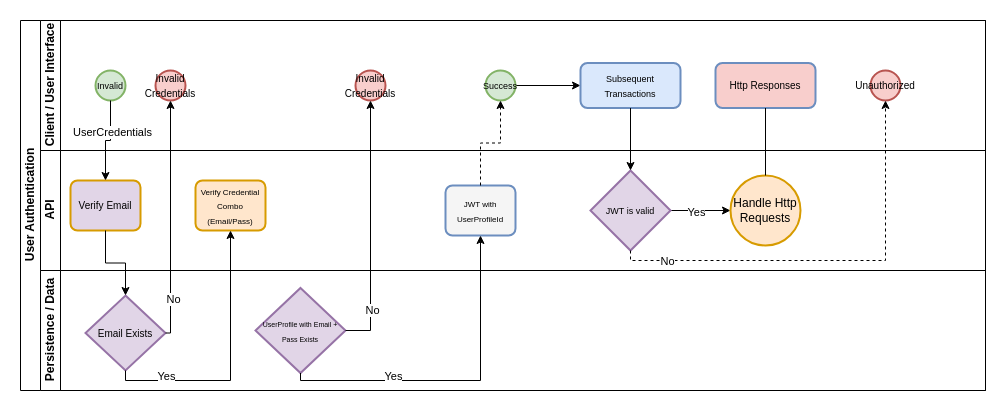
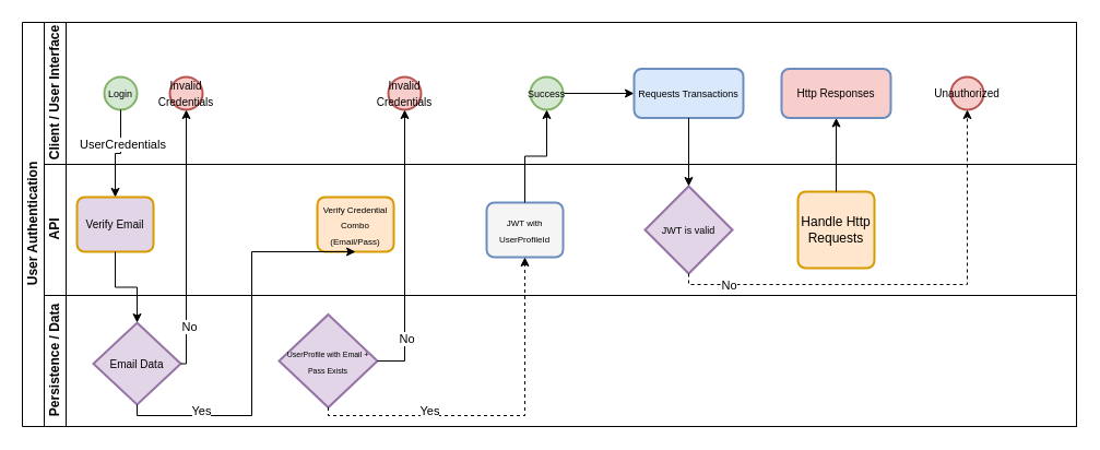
  <mxCell id="0" />
  <mxCell id="1" parent="0" />
  <mxCell id="2" value="User Authentication" style="swimlane;childLayout=stackLayout;resizeParent=1;resizeParentMax=0;horizontal=0;startSize=20;horizontalStack=0;html=1;" vertex="1" parent="1"><mxGeometry x="20" y="20" width="965" height="370" as="geometry" /></mxCell>
  <mxCell id="3" value="Client / User Interface" style="swimlane;startSize=20;horizontal=0;html=1;" vertex="1" parent="2"><mxGeometry x="20" width="945" height="130" as="geometry" /></mxCell>
  <mxCell id="4" style="edgeStyle=orthogonalEdgeStyle;rounded=0;orthogonalLoop=1;jettySize=auto;html=1;" edge="1" parent="3" source="5" target="9"><mxGeometry relative="1" as="geometry" /></mxCell>
  <mxCell id="5" value="&lt;font style=&quot;font-size: 9px;&quot;&gt;Success&lt;/font&gt;" style="strokeWidth=2;html=1;shape=mxgraph.flowchart.start_2;whiteSpace=wrap;fillColor=#d5e8d4;strokeColor=#82b366;" vertex="1" parent="3"><mxGeometry x="445" y="50" width="30" height="30" as="geometry" /></mxCell>
  <mxCell id="6" value="&lt;font size=&quot;1&quot;&gt;Invalid Credentials&lt;/font&gt;" style="strokeWidth=2;html=1;shape=mxgraph.flowchart.start_2;whiteSpace=wrap;fillColor=#f8cecc;strokeColor=#b85450;" vertex="1" parent="3"><mxGeometry x="115" y="50" width="30" height="30" as="geometry" /></mxCell>
  <mxCell id="7" value="&lt;font size=&quot;1&quot;&gt;Invalid Credentials&lt;/font&gt;" style="strokeWidth=2;html=1;shape=mxgraph.flowchart.start_2;whiteSpace=wrap;fillColor=#f8cecc;strokeColor=#b85450;" vertex="1" parent="3"><mxGeometry x="315" y="50" width="30" height="30" as="geometry" /></mxCell>
- <mxCell id="8" value="&lt;font style=&quot;font-size: 9px;&quot;&gt;Invalid&lt;/font&gt;" style="strokeWidth=2;html=1;shape=mxgraph.flowchart.start_2;whiteSpace=wrap;fillColor=#d5e8d4;strokeColor=#82b366;" vertex="1" parent="3"><mxGeometry x="55" y="50" width="30" height="30" as="geometry" /></mxCell>
- <mxCell id="9" value="&lt;font style=&quot;font-size: 9px;&quot;&gt;Subsequent Transactions&lt;/font&gt;" style="rounded=1;whiteSpace=wrap;html=1;absoluteArcSize=1;arcSize=14;strokeWidth=2;fillColor=#dae8fc;strokeColor=#6c8ebf;" vertex="1" parent="3"><mxGeometry x="540" y="42.5" width="100" height="45" as="geometry" /></mxCell>
+ <mxCell id="8" value="&lt;font style=&quot;font-size: 9px;&quot;&gt;Login&lt;/font&gt;" style="strokeWidth=2;html=1;shape=mxgraph.flowchart.start_2;whiteSpace=wrap;fillColor=#d5e8d4;strokeColor=#82b366;" vertex="1" parent="3"><mxGeometry x="55" y="50" width="30" height="30" as="geometry" /></mxCell>
+ <mxCell id="9" value="&lt;font style=&quot;font-size: 9px;&quot;&gt;Requests Transactions&lt;/font&gt;" style="rounded=1;whiteSpace=wrap;html=1;absoluteArcSize=1;arcSize=14;strokeWidth=2;fillColor=#dae8fc;strokeColor=#6c8ebf;" vertex="1" parent="3"><mxGeometry x="540" y="42.5" width="100" height="45" as="geometry" /></mxCell>
  <mxCell id="10" value="&lt;font size=&quot;1&quot;&gt;Http Responses&lt;/font&gt;" style="rounded=1;whiteSpace=wrap;html=1;absoluteArcSize=1;arcSize=14;strokeWidth=2;fillColor=#f8cecc;strokeColor=#6c8ebf;" vertex="1" parent="3"><mxGeometry x="675" y="42.5" width="100" height="45" as="geometry" /></mxCell>
  <mxCell id="11" value="&lt;font size=&quot;1&quot;&gt;Unauthorized&lt;/font&gt;" style="strokeWidth=2;html=1;shape=mxgraph.flowchart.start_2;whiteSpace=wrap;fillColor=#f8cecc;strokeColor=#b85450;" vertex="1" parent="3"><mxGeometry x="830" y="50" width="30" height="30" as="geometry" /></mxCell>
  <mxCell id="12" value="API" style="swimlane;startSize=20;horizontal=0;html=1;" vertex="1" parent="2"><mxGeometry x="20" y="130" width="945" height="120" as="geometry" /></mxCell>
  <mxCell id="13" value="&lt;font size=&quot;1&quot;&gt;Verify Email&lt;/font&gt;" style="rounded=1;whiteSpace=wrap;html=1;absoluteArcSize=1;arcSize=14;strokeWidth=2;fillColor=#e1d5e7;strokeColor=#d79b00;" vertex="1" parent="12"><mxGeometry x="30" y="30" width="70" height="50" as="geometry" /></mxCell>
- <mxCell id="14" value="&lt;font style=&quot;font-size: 8px;&quot;&gt;Verify Credential Combo (Email/Pass)&lt;/font&gt;" style="rounded=1;whiteSpace=wrap;html=1;absoluteArcSize=1;arcSize=14;strokeWidth=2;fillColor=#ffe6cc;strokeColor=#d79b00;" vertex="1" parent="12"><mxGeometry x="155" y="30" width="70" height="50" as="geometry" /></mxCell>
+ <mxCell id="14" value="&lt;font style=&quot;font-size: 8px;&quot;&gt;Verify Credential Combo (Email/Pass)&lt;/font&gt;" style="rounded=1;whiteSpace=wrap;html=1;absoluteArcSize=1;arcSize=14;strokeWidth=2;fillColor=#ffe6cc;strokeColor=#d79b00;" vertex="1" parent="12"><mxGeometry x="250" y="30" width="70" height="50" as="geometry" /></mxCell>
  <mxCell id="15" value="&lt;font style=&quot;font-size: 8px;&quot;&gt;JWT with UserProfileId&lt;/font&gt;" style="rounded=1;whiteSpace=wrap;html=1;absoluteArcSize=1;arcSize=14;strokeWidth=2;fillColor=#f5f5f5;strokeColor=#6c8ebf;" vertex="1" parent="12"><mxGeometry x="405" y="35" width="70" height="50" as="geometry" /></mxCell>
- <mxCell id="16" style="edgeStyle=orthogonalEdgeStyle;rounded=0;orthogonalLoop=1;jettySize=auto;html=1;entryX=0;entryY=0.5;entryDx=0;entryDy=0;" edge="1" parent="12" source="18" target="19"><mxGeometry relative="1" as="geometry" /></mxCell>
- <mxCell id="17" value="Yes" style="edgeLabel;html=1;align=center;verticalAlign=middle;resizable=0;points=[];" vertex="1" connectable="0" parent="16"><mxGeometry x="-0.18" y="-1" relative="1" as="geometry"><mxPoint as="offset" /></mxGeometry></mxCell>
  <mxCell id="18" value="&lt;font style=&quot;font-size: 9px;&quot;&gt;JWT is valid&lt;/font&gt;" style="strokeWidth=2;html=1;shape=mxgraph.flowchart.decision;whiteSpace=wrap;fillColor=#e1d5e7;strokeColor=#9673a6;" vertex="1" parent="12"><mxGeometry x="550" y="20" width="80" height="80" as="geometry" /></mxCell>
- <mxCell id="19" value="Handle Http Requests" style="ellipse;whiteSpace=wrap;html=1;absoluteArcSize=1;arcSize=14;strokeWidth=2;fillColor=#ffe6cc;strokeColor=#d79b00;" vertex="1" parent="12"><mxGeometry x="690" y="25" width="70" height="70" as="geometry" /></mxCell>
+ <mxCell id="19" value="Handle Http Requests" style="rounded=1;whiteSpace=wrap;html=1;absoluteArcSize=1;arcSize=14;strokeWidth=2;fillColor=#ffe6cc;strokeColor=#d79b00;" vertex="1" parent="12"><mxGeometry x="690" y="25" width="70" height="70" as="geometry" /></mxCell>
  <mxCell id="20" value="Persistence / Data" style="swimlane;startSize=20;horizontal=0;html=1;" vertex="1" parent="2"><mxGeometry x="20" y="250" width="945" height="120" as="geometry" /></mxCell>
- <mxCell id="21" value="&lt;font size=&quot;1&quot;&gt;Email Exists&lt;/font&gt;" style="strokeWidth=2;html=1;shape=mxgraph.flowchart.decision;whiteSpace=wrap;fillColor=#e1d5e7;strokeColor=#9673a6;" vertex="1" parent="20"><mxGeometry x="45" y="25" width="80" height="75" as="geometry" /></mxCell>
+ <mxCell id="21" value="&lt;font size=&quot;1&quot;&gt;Email Data&lt;/font&gt;" style="strokeWidth=2;html=1;shape=mxgraph.flowchart.decision;whiteSpace=wrap;fillColor=#e1d5e7;strokeColor=#9673a6;" vertex="1" parent="20"><mxGeometry x="45" y="25" width="80" height="75" as="geometry" /></mxCell>
  <mxCell id="22" value="&lt;font style=&quot;font-size: 7px;&quot;&gt;UserProfile with Email + Pass Exists&lt;/font&gt;" style="strokeWidth=2;html=1;shape=mxgraph.flowchart.decision;whiteSpace=wrap;fillColor=#e1d5e7;strokeColor=#9673a6;" vertex="1" parent="20"><mxGeometry x="215" y="17.5" width="90" height="85" as="geometry" /></mxCell>
  <mxCell id="23" style="edgeStyle=orthogonalEdgeStyle;rounded=0;orthogonalLoop=1;jettySize=auto;html=1;entryX=0.5;entryY=0;entryDx=0;entryDy=0;entryPerimeter=0;" edge="1" parent="2" source="13" target="21"><mxGeometry relative="1" as="geometry" /></mxCell>
  <mxCell id="24" style="edgeStyle=orthogonalEdgeStyle;rounded=0;orthogonalLoop=1;jettySize=auto;html=1;entryX=0.5;entryY=1;entryDx=0;entryDy=0;entryPerimeter=0;" edge="1" parent="2" source="21" target="6"><mxGeometry relative="1" as="geometry"><Array as="points"><mxPoint x="150" y="312" /></Array></mxGeometry></mxCell>
  <mxCell id="25" value="No" style="edgeLabel;html=1;align=center;verticalAlign=middle;resizable=0;points=[];" vertex="1" connectable="0" parent="24"><mxGeometry x="-0.669" y="-2" relative="1" as="geometry"><mxPoint as="offset" /></mxGeometry></mxCell>
  <mxCell id="26" style="edgeStyle=orthogonalEdgeStyle;rounded=0;orthogonalLoop=1;jettySize=auto;html=1;entryX=0.5;entryY=1;entryDx=0;entryDy=0;" edge="1" parent="2" source="21" target="14"><mxGeometry relative="1" as="geometry"><Array as="points"><mxPoint x="105" y="360" /><mxPoint x="210" y="360" /></Array></mxGeometry></mxCell>
  <mxCell id="27" value="Yes" style="edgeLabel;html=1;align=center;verticalAlign=middle;resizable=0;points=[];" vertex="1" connectable="0" parent="26"><mxGeometry x="-0.622" y="5" relative="1" as="geometry"><mxPoint as="offset" /></mxGeometry></mxCell>
  <mxCell id="28" style="edgeStyle=orthogonalEdgeStyle;rounded=0;orthogonalLoop=1;jettySize=auto;html=1;entryX=0.5;entryY=1;entryDx=0;entryDy=0;entryPerimeter=0;" edge="1" parent="2" source="22" target="7"><mxGeometry relative="1" as="geometry" /></mxCell>
  <mxCell id="29" value="No" style="edgeLabel;html=1;align=center;verticalAlign=middle;resizable=0;points=[];" vertex="1" connectable="0" parent="28"><mxGeometry x="-0.637" y="-1" relative="1" as="geometry"><mxPoint as="offset" /></mxGeometry></mxCell>
- <mxCell id="30" style="edgeStyle=orthogonalEdgeStyle;rounded=0;orthogonalLoop=1;jettySize=auto;html=1;entryX=0.5;entryY=1;entryDx=0;entryDy=0;" edge="1" parent="2" source="22" target="15"><mxGeometry relative="1" as="geometry"><Array as="points"><mxPoint x="280" y="360" /><mxPoint x="460" y="360" /></Array></mxGeometry></mxCell>
+ <mxCell id="30" style="edgeStyle=orthogonalEdgeStyle;rounded=0;orthogonalLoop=1;jettySize=auto;html=1;entryX=0.5;entryY=1;entryDx=0;entryDy=0;dashed=1;" edge="1" parent="2" source="22" target="15"><mxGeometry relative="1" as="geometry"><Array as="points"><mxPoint x="280" y="360" /><mxPoint x="460" y="360" /></Array></mxGeometry></mxCell>
  <mxCell id="31" value="Yes" style="edgeLabel;html=1;align=center;verticalAlign=middle;resizable=0;points=[];" vertex="1" connectable="0" parent="30"><mxGeometry x="-0.4" y="5" relative="1" as="geometry"><mxPoint as="offset" /></mxGeometry></mxCell>
  <mxCell id="32" style="edgeStyle=orthogonalEdgeStyle;rounded=0;orthogonalLoop=1;jettySize=auto;html=1;entryX=0.5;entryY=0;entryDx=0;entryDy=0;" edge="1" parent="2" source="8" target="13"><mxGeometry relative="1" as="geometry" /></mxCell>
  <mxCell id="33" value="UserCredentials" style="edgeLabel;html=1;align=center;verticalAlign=middle;resizable=0;points=[];" vertex="1" connectable="0" parent="32"><mxGeometry x="-0.271" y="1" relative="1" as="geometry"><mxPoint as="offset" /></mxGeometry></mxCell>
- <mxCell id="34" style="edgeStyle=orthogonalEdgeStyle;rounded=0;orthogonalLoop=1;jettySize=auto;html=1;entryX=0.5;entryY=1;entryDx=0;entryDy=0;entryPerimeter=0;dashed=1;" edge="1" parent="2" source="15" target="5"><mxGeometry relative="1" as="geometry" /></mxCell>
+ <mxCell id="34" style="edgeStyle=orthogonalEdgeStyle;rounded=0;orthogonalLoop=1;jettySize=auto;html=1;entryX=0.5;entryY=1;entryDx=0;entryDy=0;entryPerimeter=0;" edge="1" parent="2" source="15" target="5"><mxGeometry relative="1" as="geometry" /></mxCell>
  <mxCell id="35" style="edgeStyle=orthogonalEdgeStyle;rounded=0;orthogonalLoop=1;jettySize=auto;html=1;entryX=0.5;entryY=0;entryDx=0;entryDy=0;entryPerimeter=0;" edge="1" parent="2" source="9" target="18"><mxGeometry relative="1" as="geometry" /></mxCell>
- <mxCell id="36" style="edgeStyle=orthogonalEdgeStyle;rounded=0;orthogonalLoop=1;jettySize=auto;html=1;entryX=0.5;entryY=1;entryDx=0;entryDy=0;endArrow=none;" edge="1" parent="2" source="19" target="10"><mxGeometry relative="1" as="geometry" /></mxCell>
+ <mxCell id="36" style="edgeStyle=orthogonalEdgeStyle;rounded=0;orthogonalLoop=1;jettySize=auto;html=1;entryX=0.5;entryY=1;entryDx=0;entryDy=0;" edge="1" parent="2" source="19" target="10"><mxGeometry relative="1" as="geometry" /></mxCell>
  <mxCell id="37" style="edgeStyle=orthogonalEdgeStyle;rounded=0;orthogonalLoop=1;jettySize=auto;html=1;entryX=0.5;entryY=1;entryDx=0;entryDy=0;entryPerimeter=0;dashed=1;" edge="1" parent="2" source="18" target="11"><mxGeometry relative="1" as="geometry"><Array as="points"><mxPoint x="610" y="240" /><mxPoint x="865" y="240" /></Array></mxGeometry></mxCell>
  <mxCell id="38" value="No" style="edgeLabel;html=1;align=center;verticalAlign=middle;resizable=0;points=[];" vertex="1" connectable="0" parent="37"><mxGeometry x="-0.782" relative="1" as="geometry"><mxPoint as="offset" /></mxGeometry></mxCell>
